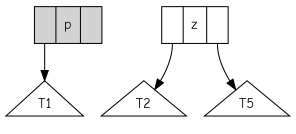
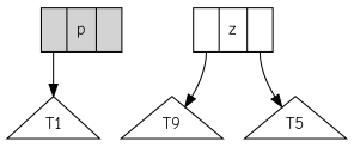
  digraph {
    fontname="Comic Neue"
    node [fontname="Comic Neue" shape=triangle]
    edge [fontname="Comic Neue" tailport=f0]
    n1 [label="<f0> | <f1> p | <f2> " shape=record style=filled]
    n2 [label="<f0> | <f1> z | <f2> " shape=record]
    T1
-   T2
+   T2 [label=T9]
    n5 [label=T5]
    subgraph sub_1 {
      n1
      n2
    }
    subgraph sub_2 {
      T1
      T2
      n5
    }
    n1 -> T1
    n2 -> T2
    n2 -> n5 [tailport=f2]
  }
